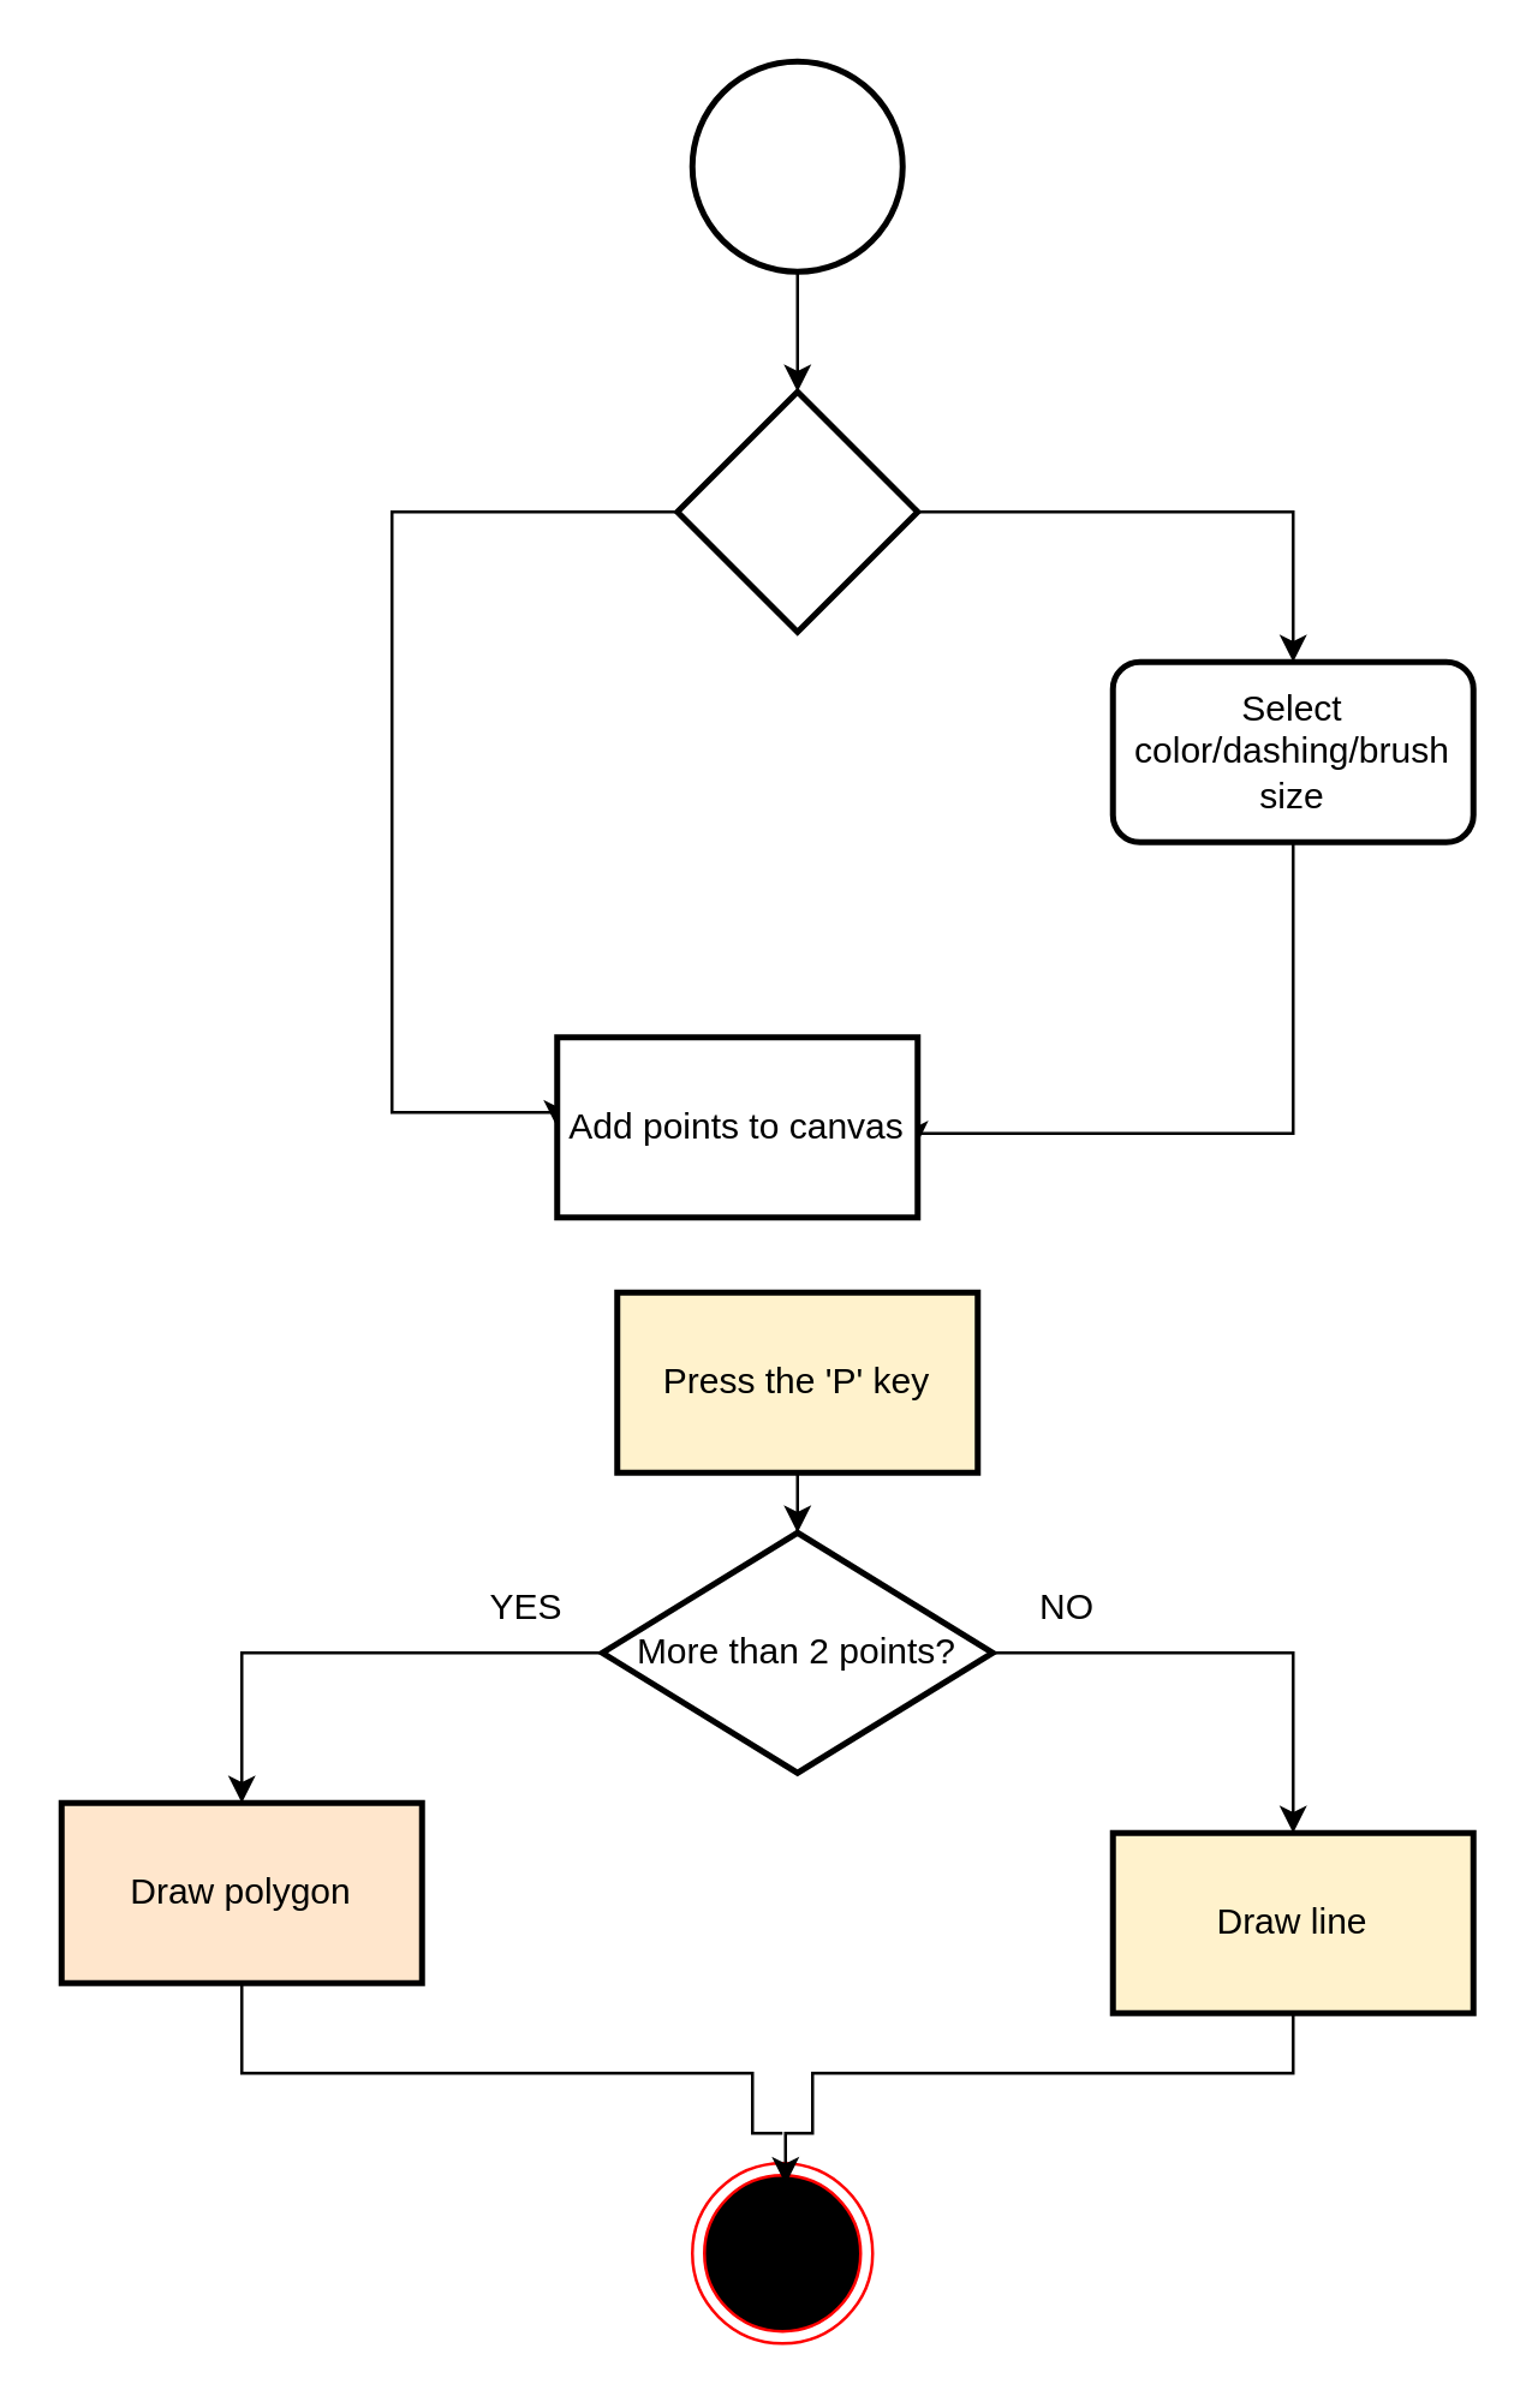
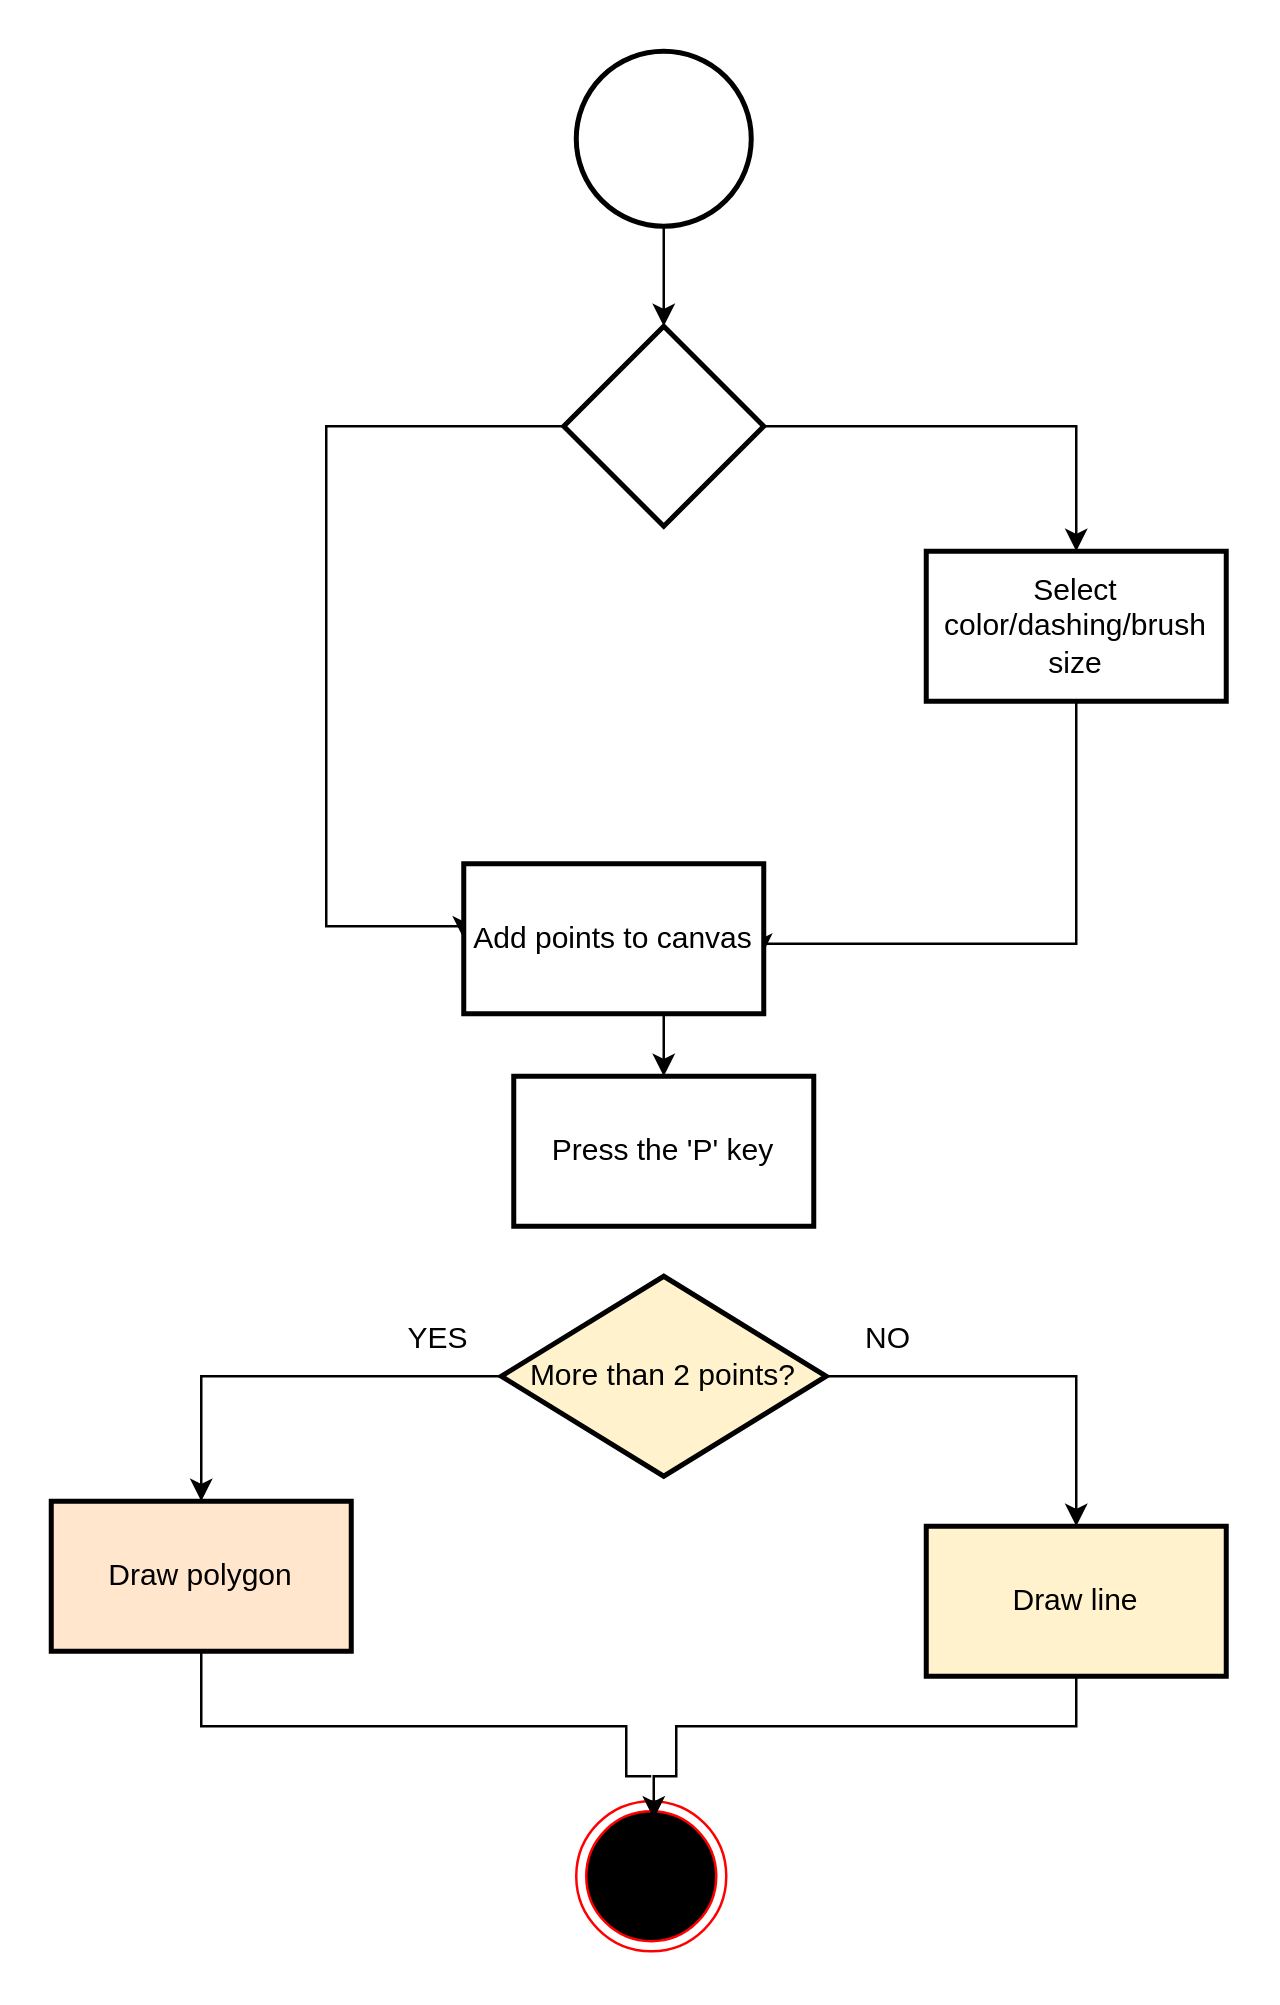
  <mxCell id="0" />
  <mxCell id="1" parent="0" />
  <mxCell id="2" value="" style="edgeStyle=orthogonalEdgeStyle;rounded=0;orthogonalLoop=1;jettySize=auto;html=1;" parent="1" source="3" target="6" edge="1"><mxGeometry relative="1" as="geometry" /></mxCell>
  <mxCell id="3" value="" style="strokeWidth=2;html=1;shape=mxgraph.flowchart.start_2;whiteSpace=wrap;" parent="1" vertex="1"><mxGeometry x="230" y="20" width="70" height="70" as="geometry" /></mxCell>
  <mxCell id="4" value="" style="edgeStyle=orthogonalEdgeStyle;rounded=0;orthogonalLoop=1;jettySize=auto;html=1;" parent="1" source="6" target="8" edge="1"><mxGeometry relative="1" as="geometry" /></mxCell>
  <mxCell id="5" style="edgeStyle=orthogonalEdgeStyle;rounded=0;orthogonalLoop=1;jettySize=auto;html=1;entryX=0;entryY=0.5;entryDx=0;entryDy=0;" edge="1" parent="1" source="6" target="13"><mxGeometry relative="1" as="geometry"><Array as="points"><mxPoint x="130" y="170" /><mxPoint x="130" y="370" /></Array></mxGeometry></mxCell>
  <mxCell id="6" value="" style="rhombus;whiteSpace=wrap;html=1;strokeWidth=2;" parent="1" vertex="1"><mxGeometry x="225" y="130" width="80" height="80" as="geometry" /></mxCell>
  <mxCell id="7" style="edgeStyle=orthogonalEdgeStyle;rounded=0;orthogonalLoop=1;jettySize=auto;html=1;entryX=0.992;entryY=0.617;entryDx=0;entryDy=0;entryPerimeter=0;" edge="1" parent="1" source="8" target="13"><mxGeometry relative="1" as="geometry"><Array as="points"><mxPoint x="430" y="377" /></Array></mxGeometry></mxCell>
- <mxCell id="8" value="Select color/dashing/brush size" style="whiteSpace=wrap;html=1;strokeWidth=2;rounded=1;" parent="1" vertex="1"><mxGeometry x="370" y="220" width="120" height="60" as="geometry" /></mxCell>
- <mxCell id="9" value="" style="edgeStyle=orthogonalEdgeStyle;rounded=0;orthogonalLoop=1;jettySize=auto;html=1;" edge="1" parent="1" source="10" target="16"><mxGeometry relative="1" as="geometry" /></mxCell>
- <mxCell id="10" value="Press the 'P' key" style="whiteSpace=wrap;html=1;strokeWidth=2;fillColor=#fff2cc;" parent="1" vertex="1"><mxGeometry x="205" y="430" width="120" height="60" as="geometry" /></mxCell>
+ <mxCell id="8" value="Select color/dashing/brush size" style="whiteSpace=wrap;html=1;strokeWidth=2;" parent="1" vertex="1"><mxGeometry x="370" y="220" width="120" height="60" as="geometry" /></mxCell>
+ <mxCell id="10" value="Press the 'P' key" style="whiteSpace=wrap;html=1;strokeWidth=2;" parent="1" vertex="1"><mxGeometry x="205" y="430" width="120" height="60" as="geometry" /></mxCell>
  <mxCell id="11" value="" style="ellipse;html=1;shape=endState;fillColor=#000000;strokeColor=#ff0000;" parent="1" vertex="1"><mxGeometry x="230" y="720" width="60" height="60" as="geometry" /></mxCell>
+ <mxCell id="12" style="edgeStyle=orthogonalEdgeStyle;rounded=0;orthogonalLoop=1;jettySize=auto;html=1;exitX=0.5;exitY=1;exitDx=0;exitDy=0;entryX=0.5;entryY=0;entryDx=0;entryDy=0;" edge="1" parent="1" source="13" target="10"><mxGeometry relative="1" as="geometry" /></mxCell>
  <mxCell id="13" value="Add points to canvas" style="whiteSpace=wrap;html=1;strokeWidth=2;" vertex="1" parent="1"><mxGeometry x="185" y="345" width="120" height="60" as="geometry" /></mxCell>
  <mxCell id="14" value="" style="edgeStyle=orthogonalEdgeStyle;rounded=0;orthogonalLoop=1;jettySize=auto;html=1;" edge="1" parent="1" source="16" target="18"><mxGeometry relative="1" as="geometry" /></mxCell>
  <mxCell id="15" value="" style="edgeStyle=orthogonalEdgeStyle;rounded=0;orthogonalLoop=1;jettySize=auto;html=1;" edge="1" parent="1" source="16" target="20"><mxGeometry relative="1" as="geometry" /></mxCell>
- <mxCell id="16" value="More than 2 points?" style="rhombus;whiteSpace=wrap;html=1;strokeWidth=2;" vertex="1" parent="1"><mxGeometry x="200" y="510" width="130" height="80" as="geometry" /></mxCell>
+ <mxCell id="16" value="More than 2 points?" style="rhombus;whiteSpace=wrap;html=1;strokeWidth=2;fillColor=#fff2cc;" vertex="1" parent="1"><mxGeometry x="200" y="510" width="130" height="80" as="geometry" /></mxCell>
  <mxCell id="17" style="edgeStyle=orthogonalEdgeStyle;rounded=0;orthogonalLoop=1;jettySize=auto;html=1;endArrow=none;endFill=0;" edge="1" parent="1" source="18"><mxGeometry relative="1" as="geometry"><mxPoint x="260" y="710" as="targetPoint" /><Array as="points"><mxPoint x="80" y="690" /><mxPoint x="250" y="690" /><mxPoint x="250" y="710" /></Array></mxGeometry></mxCell>
  <mxCell id="18" value="Draw polygon" style="whiteSpace=wrap;html=1;strokeWidth=2;fillColor=#ffe6cc;" vertex="1" parent="1"><mxGeometry x="20" y="600" width="120" height="60" as="geometry" /></mxCell>
  <mxCell id="19" style="edgeStyle=orthogonalEdgeStyle;rounded=0;orthogonalLoop=1;jettySize=auto;html=1;entryX=0.517;entryY=0.117;entryDx=0;entryDy=0;entryPerimeter=0;" edge="1" parent="1" source="20" target="11"><mxGeometry relative="1" as="geometry"><mxPoint x="260" y="700" as="targetPoint" /><Array as="points"><mxPoint x="430" y="690" /><mxPoint x="270" y="690" /><mxPoint x="270" y="710" /><mxPoint x="261" y="710" /></Array></mxGeometry></mxCell>
  <mxCell id="20" value="Draw line" style="whiteSpace=wrap;html=1;strokeWidth=2;fillColor=#fff2cc;" vertex="1" parent="1"><mxGeometry x="370" y="610" width="120" height="60" as="geometry" /></mxCell>
  <mxCell id="21" value="YES" style="text;html=1;strokeColor=none;fillColor=none;align=center;verticalAlign=middle;whiteSpace=wrap;rounded=0;" vertex="1" parent="1"><mxGeometry x="145" y="520" width="60" height="30" as="geometry" /></mxCell>
  <mxCell id="22" value="NO" style="text;html=1;strokeColor=none;fillColor=none;align=center;verticalAlign=middle;whiteSpace=wrap;rounded=0;" vertex="1" parent="1"><mxGeometry x="325" y="520" width="60" height="30" as="geometry" /></mxCell>
